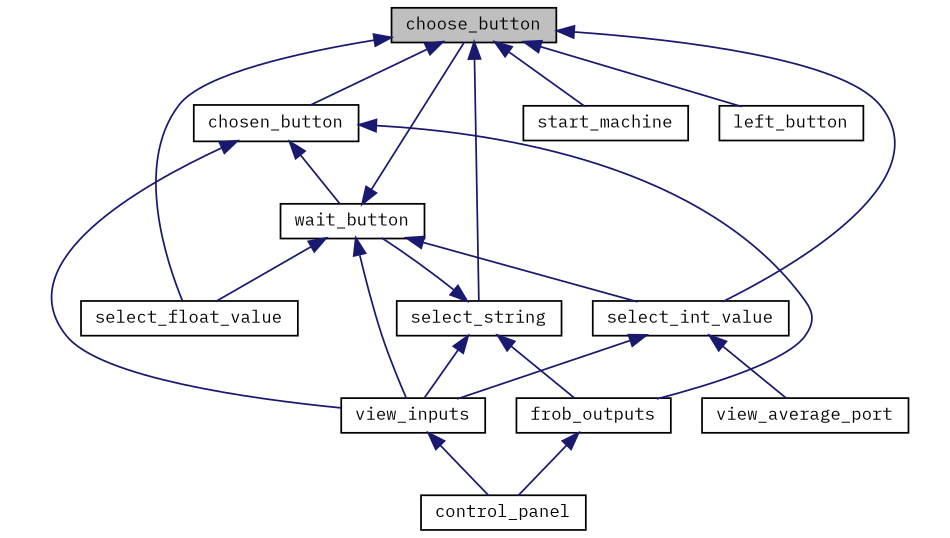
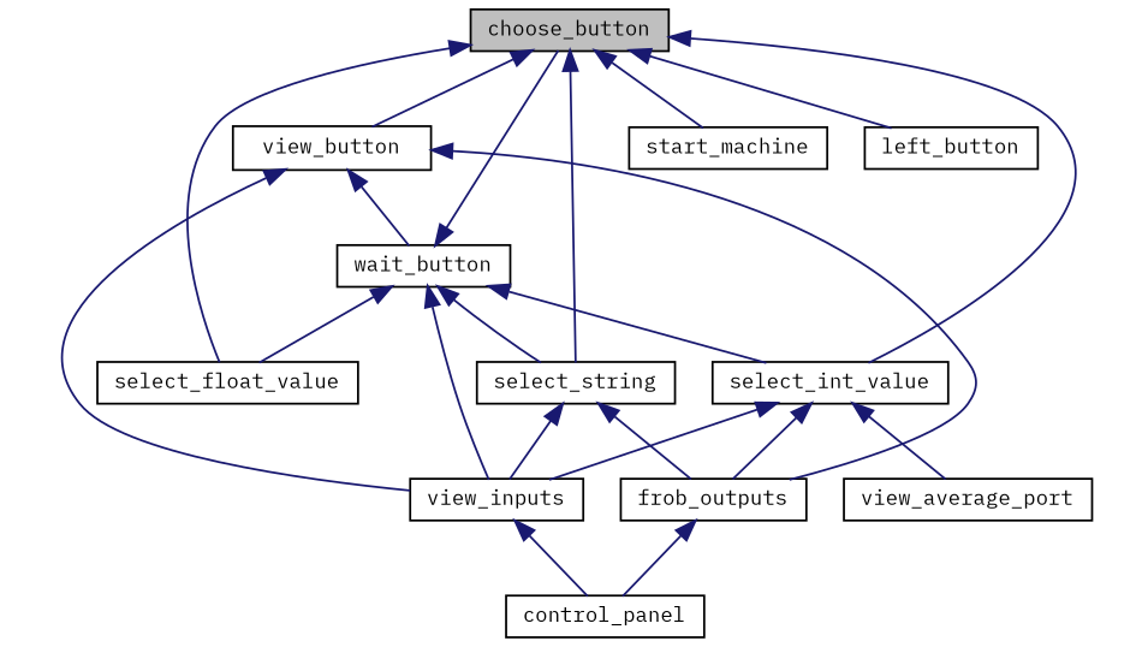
  digraph {
    fontname="IBM Plex Mono"
    rankdir=TB
    node [color=black fillcolor=white fontname="IBM Plex Mono" fontsize=10 shape=record style=filled]
    edge [color=midnightblue dir=back fontname="IBM Plex Mono" fontsize=10 labelfontname=Helvetica labelfontsize=10 style=solid]
    n1 [fillcolor=grey75 fontcolor=black height=0.2 label=choose_button width=0.4]
-   n2 [height=0.2 label=chosen_button width=0.4]
+   n2 [height=0.2 label=view_button width=0.4]
    n3 [height=0.2 label=select_int_value width=0.4]
    n4 [height=0.2 label=select_float_value width=0.4]
    n5 [height=0.2 label=select_string width=0.4]
    n6 [height=0.2 label=start_machine width=0.4]
    n7 [height=0.2 label=left_button width=0.4]
    n8 [height=0.2 label=wait_button width=0.4]
    n9 [height=0.2 label=view_inputs width=0.4]
    n10 [height=0.2 label=frob_outputs width=0.4]
    n11 [height=0.2 label=view_average_port width=0.4]
    n12 [height=0.2 label=control_panel width=0.4]
    n1 -> n2
    n1 -> n3
    n1 -> n4
    n1 -> n5
    n1 -> n6
    n1 -> n7
    n2 -> n8
    n2 -> n9
    n2 -> n10
    n3 -> n9
+   n3 -> n10
    n3 -> n11
    n5 -> n9
    n5 -> n10
    n8 -> n1
    n8 -> n3
    n8 -> n4
-   n5 -> n8
+   n8 -> n5
    n8 -> n9
    n9 -> n12
    n10 -> n12
  }
